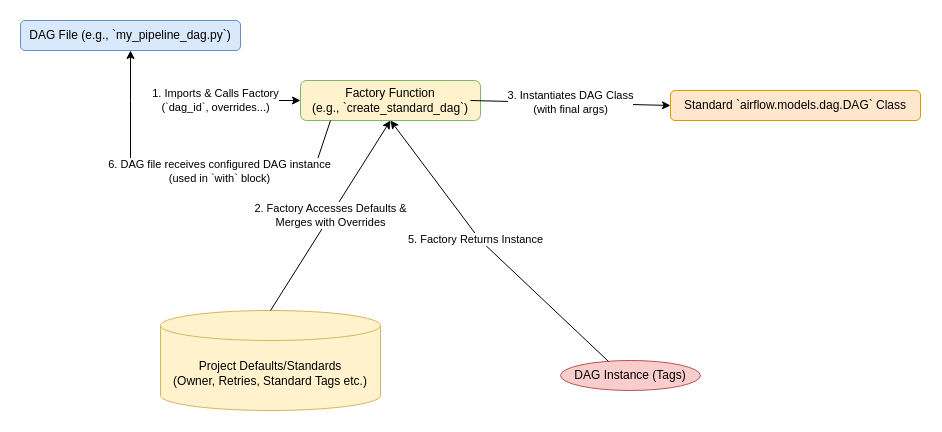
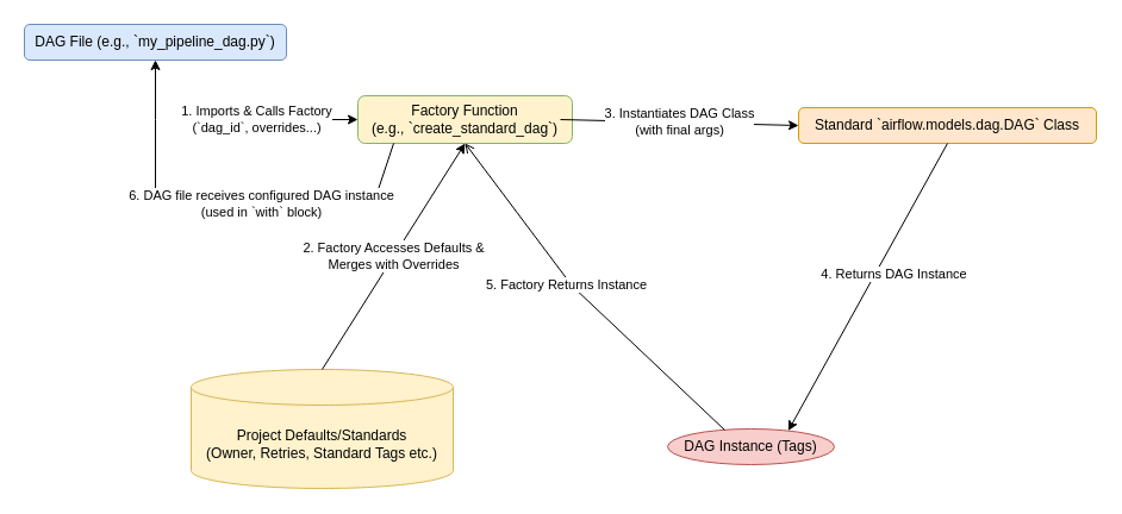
  <mxCell id="0" />
  <mxCell id="1" parent="0" />
  <mxCell id="2" value="DAG File (e.g., `my_pipeline_dag.py`)" style="rounded=1;whiteSpace=wrap;html=1;fillColor=#dae8fc;strokeColor=#6c8ebf;" parent="1" vertex="1"><mxGeometry x="20" y="20" width="220" height="30" as="geometry" /></mxCell>
  <mxCell id="3" value="Factory Function&lt;br&gt;(e.g., `create_standard_dag`)" style="rounded=1;whiteSpace=wrap;html=1;fillColor=#fff2cc;strokeColor=#82b366;" parent="1" vertex="1"><mxGeometry x="300" y="80" width="180" height="40" as="geometry" /></mxCell>
  <mxCell id="4" value="Standard `airflow.models.dag.DAG` Class" style="rounded=1;whiteSpace=wrap;html=1;fillColor=#ffe6cc;strokeColor=#d79b00;" parent="1" vertex="1"><mxGeometry x="670" y="90" width="250" height="30" as="geometry" /></mxCell>
  <mxCell id="5" value="DAG Instance (Tags)" style="ellipse;whiteSpace=wrap;html=1;fillColor=#f8cecc;strokeColor=#b85450;" parent="1" vertex="1"><mxGeometry x="560" y="360" width="140" height="30" as="geometry" /></mxCell>
  <mxCell id="6" value="" style="endArrow=classic;html=1;rounded=0;entryX=0;entryY=0.5;entryDx=0;entryDy=0;" parent="1" target="3" edge="1"><mxGeometry width="50" height="50" relative="1" as="geometry"><mxPoint x="210" y="100" as="sourcePoint" /><mxPoint x="260" y="50" as="targetPoint" /></mxGeometry></mxCell>
  <mxCell id="7" value="1. Imports &amp;amp; Calls Factory&lt;br&gt;(`dag_id`, overrides...)" style="edgeLabel;html=1;align=center;verticalAlign=middle;resizable=0;points=[];" parent="6" vertex="1" connectable="0"><mxGeometry width="150" height="40" relative="1" as="geometry"><mxPoint x="-115" y="-20" as="offset" /></mxGeometry></mxCell>
  <mxCell id="8" value="" style="endArrow=classic;html=1;rounded=0;entryX=0;entryY=0.5;entryDx=0;entryDy=0;" parent="1" target="4" edge="1"><mxGeometry width="50" height="50" relative="1" as="geometry"><mxPoint x="470" y="100" as="sourcePoint" /><mxPoint x="520" y="50" as="targetPoint" /></mxGeometry></mxCell>
  <mxCell id="9" value="3. Instantiates DAG Class&lt;br&gt;(with final args)" style="edgeLabel;html=1;align=center;verticalAlign=middle;resizable=0;points=[];" parent="8" vertex="1" connectable="0"><mxGeometry width="150" height="40" relative="1" as="geometry"><mxPoint x="-75" y="-20" as="offset" /></mxGeometry></mxCell>
- <mxCell id="12" value="" style="endArrow=classic;html=1;rounded=0;exitX=0.343;exitY=0.033;exitDx=0;exitDy=0;entryX=0.5;entryY=1;entryDx=0;entryDy=0;exitPerimeter=0;" parent="1" source="5" target="3" edge="1"><mxGeometry width="50" height="50" relative="1" as="geometry"><mxPoint x="490" y="250" as="sourcePoint" /><mxPoint x="390" y="140" as="targetPoint" /><Array as="points"><mxPoint x="480" y="240" /></Array></mxGeometry></mxCell>
+ <mxCell id="10" value="" style="endArrow=classic;html=1;rounded=0;exitX=0.5;exitY=1;exitDx=0;exitDy=0;entryX=0.75;entryY=0;entryDx=0;entryDy=0;" parent="1" source="4" target="5" edge="1"><mxGeometry width="50" height="50" relative="1" as="geometry"><mxPoint x="660" y="150" as="sourcePoint" /><mxPoint x="540" y="280" as="targetPoint" /><Array as="points" /></mxGeometry></mxCell>
+ <mxCell id="11" value="4. Returns DAG Instance" style="edgeLabel;html=1;align=center;verticalAlign=middle;resizable=0;points=[];" parent="10" vertex="1" connectable="0"><mxGeometry width="150" height="30" relative="1" as="geometry"><mxPoint x="-53" y="-26" as="offset" /></mxGeometry></mxCell>
+ <mxCell id="12" value="" style="endArrow=open;html=1;rounded=0;exitX=0.343;exitY=0.033;exitDx=0;exitDy=0;entryX=0.5;entryY=1;entryDx=0;entryDy=0;exitPerimeter=0;" parent="1" source="5" target="3" edge="1"><mxGeometry width="50" height="50" relative="1" as="geometry"><mxPoint x="490" y="250" as="sourcePoint" /><mxPoint x="390" y="140" as="targetPoint" /><Array as="points"><mxPoint x="480" y="240" /></Array></mxGeometry></mxCell>
  <mxCell id="13" value="5. Factory Returns Instance" style="edgeLabel;html=1;align=center;verticalAlign=middle;resizable=0;points=[];" parent="12" vertex="1" connectable="0"><mxGeometry width="160" height="30" relative="1" as="geometry"><mxPoint x="-95" y="-25" as="offset" /></mxGeometry></mxCell>
  <mxCell id="14" value="" style="endArrow=classic;html=1;rounded=0;entryX=0.5;entryY=1;entryDx=0;entryDy=0;" parent="1" target="2" edge="1"><mxGeometry width="50" height="50" relative="1" as="geometry"><mxPoint x="330" y="120" as="sourcePoint" /><mxPoint x="210" y="100" as="targetPoint" /><Array as="points"><mxPoint x="310" y="180" /><mxPoint x="260" y="180" /><mxPoint x="130" y="180" /><mxPoint x="130" y="100" /></Array></mxGeometry></mxCell>
  <mxCell id="15" value="6. DAG file receives configured DAG instance&lt;br&gt;(used in `with` block)" style="edgeLabel;html=1;align=center;verticalAlign=middle;resizable=0;points=[];" parent="14" vertex="1" connectable="0"><mxGeometry width="250" height="40" relative="1" as="geometry"><mxPoint x="-92" y="-29" as="offset" /></mxGeometry></mxCell>
  <mxCell id="16" value="Project Defaults/Standards&lt;br&gt;(Owner, Retries, Standard Tags etc.)" style="shape=cylinder3;whiteSpace=wrap;html=1;boundedLbl=1;backgroundOutline=1;size=15;fillColor=#fff2cc;strokeColor=#d6b656;" parent="1" vertex="1"><mxGeometry x="160" y="310" width="220" height="100" as="geometry" /></mxCell>
  <mxCell id="17" value="" style="endArrow=classic;html=1;rounded=0;exitX=0.5;exitY=0;exitDx=0;exitDy=0;entryX=0.5;entryY=1;entryDx=0;entryDy=0;" parent="1" source="16" target="3" edge="1"><mxGeometry width="50" height="50" relative="1" as="geometry"><mxPoint x="380" y="170" as="sourcePoint" /><mxPoint x="430" y="120" as="targetPoint" /></mxGeometry></mxCell>
  <mxCell id="18" value="2. Factory Accesses Defaults &amp;amp;&lt;br&gt;Merges with Overrides" style="edgeLabel;html=1;align=center;verticalAlign=middle;resizable=0;points=[];" parent="17" vertex="1" connectable="0"><mxGeometry width="180" height="40" relative="1" as="geometry"><mxPoint x="-90" y="-20" as="offset" /></mxGeometry></mxCell>
